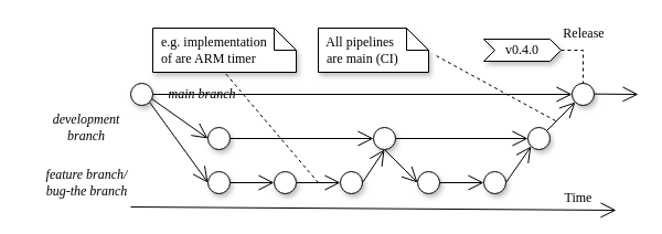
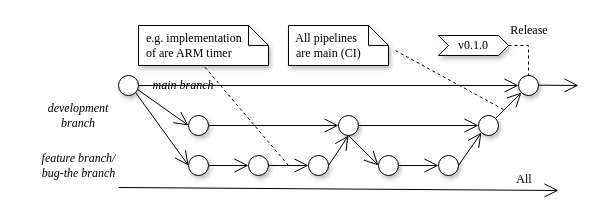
  <mxCell id="0" />
  <mxCell id="1" parent="0" />
  <mxCell id="2" value="" style="endArrow=open;endFill=1;endSize=12;html=1;rounded=0;entryX=0;entryY=0.5;entryDx=0;entryDy=0;exitX=1;exitY=0.5;exitDx=0;exitDy=0;" parent="1" source="24" target="22" edge="1"><mxGeometry width="160" relative="1" as="geometry"><mxPoint x="128" y="65" as="sourcePoint" /><mxPoint x="178" y="65" as="targetPoint" /></mxGeometry></mxCell>
- <mxCell id="3" value="v0.4.0" style="shape=step;perimeter=stepPerimeter;whiteSpace=wrap;html=1;fixedSize=1;size=10;shadow=1;fontFamily=Computer Modern;" parent="1" vertex="1"><mxGeometry x="438" y="35" width="70" height="20" as="geometry" /></mxCell>
+ <mxCell id="3" value="v0.1.0" style="shape=step;perimeter=stepPerimeter;whiteSpace=wrap;html=1;fixedSize=1;size=10;shadow=1;fontFamily=Computer Modern;" parent="1" vertex="1"><mxGeometry x="438" y="35" width="70" height="20" as="geometry" /></mxCell>
  <mxCell id="4" value="" style="ellipse;whiteSpace=wrap;html=1;aspect=fixed;shadow=1;" parent="1" vertex="1"><mxGeometry x="338" y="115" width="20" height="20" as="geometry" /></mxCell>
  <mxCell id="5" value="" style="ellipse;whiteSpace=wrap;html=1;aspect=fixed;shadow=1;" parent="1" vertex="1"><mxGeometry x="248" y="155" width="20" height="20" as="geometry" /></mxCell>
  <mxCell id="6" value="" style="endArrow=open;endFill=1;endSize=12;html=1;rounded=0;entryX=0;entryY=0.5;entryDx=0;entryDy=0;exitX=0.943;exitY=0.693;exitDx=0;exitDy=0;exitPerimeter=0;" parent="1" source="24" target="7" edge="1"><mxGeometry width="160" relative="1" as="geometry"><mxPoint x="128" y="65" as="sourcePoint" /><mxPoint x="178" y="75" as="targetPoint" /></mxGeometry></mxCell>
  <mxCell id="7" value="" style="ellipse;whiteSpace=wrap;html=1;aspect=fixed;shadow=1;" parent="1" vertex="1"><mxGeometry x="188" y="115" width="20" height="20" as="geometry" /></mxCell>
  <mxCell id="8" value="" style="endArrow=open;endFill=1;endSize=12;html=1;rounded=0;entryX=0;entryY=0.5;entryDx=0;entryDy=0;exitX=1;exitY=1;exitDx=0;exitDy=0;" parent="1" source="24" target="9" edge="1"><mxGeometry width="160" relative="1" as="geometry"><mxPoint x="128" y="65" as="sourcePoint" /><mxPoint x="178" y="115" as="targetPoint" /></mxGeometry></mxCell>
  <mxCell id="9" value="" style="ellipse;whiteSpace=wrap;html=1;aspect=fixed;shadow=1;" parent="1" vertex="1"><mxGeometry x="188" y="155" width="20" height="20" as="geometry" /></mxCell>
  <mxCell id="10" value="" style="ellipse;whiteSpace=wrap;html=1;aspect=fixed;shadow=1;" parent="1" vertex="1"><mxGeometry x="308" y="155" width="20" height="20" as="geometry" /></mxCell>
  <mxCell id="11" value="" style="endArrow=open;endFill=1;endSize=12;html=1;rounded=0;entryX=0;entryY=0.5;entryDx=0;entryDy=0;exitX=1;exitY=0.5;exitDx=0;exitDy=0;" parent="1" source="9" target="5" edge="1"><mxGeometry width="160" relative="1" as="geometry"><mxPoint x="138" y="75" as="sourcePoint" /><mxPoint x="188" y="175" as="targetPoint" /></mxGeometry></mxCell>
  <mxCell id="12" value="" style="endArrow=open;endFill=1;endSize=12;html=1;rounded=0;entryX=0;entryY=0.5;entryDx=0;entryDy=0;exitX=1;exitY=0.5;exitDx=0;exitDy=0;" parent="1" source="5" target="10" edge="1"><mxGeometry width="160" relative="1" as="geometry"><mxPoint x="208" y="175" as="sourcePoint" /><mxPoint x="238" y="175" as="targetPoint" /></mxGeometry></mxCell>
  <mxCell id="13" value="" style="endArrow=open;endFill=1;endSize=12;html=1;rounded=0;entryX=0;entryY=0.5;entryDx=0;entryDy=0;exitX=1;exitY=0.5;exitDx=0;exitDy=0;" parent="1" source="7" target="4" edge="1"><mxGeometry width="160" relative="1" as="geometry"><mxPoint x="138" y="75" as="sourcePoint" /><mxPoint x="190" y="119" as="targetPoint" /></mxGeometry></mxCell>
  <mxCell id="14" value="" style="endArrow=open;endFill=1;endSize=12;html=1;rounded=0;entryX=0.5;entryY=1;entryDx=0;entryDy=0;exitX=1;exitY=0.5;exitDx=0;exitDy=0;" parent="1" source="10" target="4" edge="1"><mxGeometry width="160" relative="1" as="geometry"><mxPoint x="268" y="175" as="sourcePoint" /><mxPoint x="308" y="175" as="targetPoint" /></mxGeometry></mxCell>
  <mxCell id="15" value="" style="ellipse;whiteSpace=wrap;html=1;aspect=fixed;shadow=1;" parent="1" vertex="1"><mxGeometry x="438" y="155" width="20" height="20" as="geometry" /></mxCell>
  <mxCell id="16" value="" style="ellipse;whiteSpace=wrap;html=1;aspect=fixed;shadow=1;" parent="1" vertex="1"><mxGeometry x="378" y="155" width="20" height="20" as="geometry" /></mxCell>
  <mxCell id="17" value="" style="endArrow=open;endFill=1;endSize=12;html=1;rounded=0;entryX=0;entryY=0.5;entryDx=0;entryDy=0;exitX=1;exitY=0.5;exitDx=0;exitDy=0;" parent="1" source="16" target="15" edge="1"><mxGeometry width="160" relative="1" as="geometry"><mxPoint x="328" y="75" as="sourcePoint" /><mxPoint x="378" y="175" as="targetPoint" /></mxGeometry></mxCell>
  <mxCell id="18" value="" style="endArrow=open;endFill=1;endSize=12;html=1;rounded=0;entryX=0;entryY=0.5;entryDx=0;entryDy=0;exitX=0.5;exitY=1;exitDx=0;exitDy=0;" parent="1" source="4" target="16" edge="1"><mxGeometry width="160" relative="1" as="geometry"><mxPoint x="338" y="175" as="sourcePoint" /><mxPoint x="358" y="135" as="targetPoint" /></mxGeometry></mxCell>
  <mxCell id="19" value="" style="ellipse;whiteSpace=wrap;html=1;aspect=fixed;shadow=1;" parent="1" vertex="1"><mxGeometry x="478" y="115" width="20" height="20" as="geometry" /></mxCell>
  <mxCell id="20" value="" style="endArrow=open;endFill=1;endSize=12;html=1;rounded=0;entryX=0;entryY=1;entryDx=0;entryDy=0;exitX=1;exitY=0.5;exitDx=0;exitDy=0;" parent="1" source="15" target="19" edge="1"><mxGeometry width="160" relative="1" as="geometry"><mxPoint x="408" y="175" as="sourcePoint" /><mxPoint x="448" y="175" as="targetPoint" /></mxGeometry></mxCell>
  <mxCell id="21" value="" style="endArrow=open;endFill=1;endSize=12;html=1;rounded=0;entryX=0;entryY=0.5;entryDx=0;entryDy=0;exitX=1;exitY=0.5;exitDx=0;exitDy=0;" parent="1" source="4" target="19" edge="1"><mxGeometry width="160" relative="1" as="geometry"><mxPoint x="208" y="125" as="sourcePoint" /><mxPoint x="348" y="125" as="targetPoint" /></mxGeometry></mxCell>
  <mxCell id="22" value="" style="ellipse;whiteSpace=wrap;html=1;aspect=fixed;shadow=1;" parent="1" vertex="1"><mxGeometry x="518" y="75" width="20" height="20" as="geometry" /></mxCell>
  <mxCell id="23" value="" style="endArrow=open;endFill=1;endSize=12;html=1;rounded=0;entryX=0;entryY=1;entryDx=0;entryDy=0;exitX=1;exitY=0;exitDx=0;exitDy=0;" parent="1" source="19" target="22" edge="1"><mxGeometry width="160" relative="1" as="geometry"><mxPoint x="468" y="175" as="sourcePoint" /><mxPoint x="498" y="135" as="targetPoint" /></mxGeometry></mxCell>
  <mxCell id="24" value="" style="ellipse;whiteSpace=wrap;html=1;aspect=fixed;shadow=1;" parent="1" vertex="1"><mxGeometry x="118" y="75" width="20" height="20" as="geometry" /></mxCell>
  <mxCell id="25" value="" style="endArrow=none;dashed=1;html=1;rounded=0;entryX=0.5;entryY=0;entryDx=0;entryDy=0;exitX=1;exitY=0.5;exitDx=0;exitDy=0;" parent="1" source="3" target="22" edge="1"><mxGeometry width="50" height="50" relative="1" as="geometry"><mxPoint x="288" y="25" as="sourcePoint" /><mxPoint x="338" y="-25" as="targetPoint" /><Array as="points"><mxPoint x="528" y="45" /></Array></mxGeometry></mxCell>
  <mxCell id="26" value="Release" style="text;html=1;strokeColor=none;fillColor=none;align=center;verticalAlign=middle;whiteSpace=wrap;rounded=0;fontFamily=Computer Modern;" parent="1" vertex="1"><mxGeometry x="499" y="20" width="60" height="20" as="geometry" /></mxCell>
  <mxCell id="27" value="" style="endArrow=open;endFill=1;endSize=12;html=1;rounded=0;exitX=1;exitY=0.5;exitDx=0;exitDy=0;" parent="1" edge="1"><mxGeometry width="160" relative="1" as="geometry"><mxPoint x="118" y="187" as="sourcePoint" /><mxPoint x="558" y="190" as="targetPoint" /></mxGeometry></mxCell>
- <mxCell id="28" value="Time" style="text;html=1;strokeColor=none;fillColor=none;align=center;verticalAlign=middle;whiteSpace=wrap;rounded=0;fontFamily=Computer Modern;" parent="1" vertex="1"><mxGeometry x="494" y="169" width="60" height="20" as="geometry" /></mxCell>
+ <mxCell id="28" value="All" style="text;html=1;strokeColor=none;fillColor=none;align=center;verticalAlign=middle;whiteSpace=wrap;rounded=0;fontFamily=Computer Modern;" parent="1" vertex="1"><mxGeometry x="494" y="169" width="60" height="20" as="geometry" /></mxCell>
  <mxCell id="29" value="main branch" style="text;html=1;strokeColor=none;fillColor=none;align=center;verticalAlign=middle;whiteSpace=wrap;rounded=0;fontFamily=Computer Modern;fontStyle=2" parent="1" vertex="1"><mxGeometry x="148" y="75" width="70" height="20" as="geometry" /></mxCell>
  <mxCell id="30" value="development&lt;br&gt;branch" style="text;html=1;strokeColor=none;fillColor=none;align=center;verticalAlign=middle;whiteSpace=wrap;rounded=0;fontFamily=Computer Modern;fontStyle=2" parent="1" vertex="1"><mxGeometry x="38" y="105" width="80" height="20" as="geometry" /></mxCell>
  <mxCell id="31" value="feature branch/&lt;br&gt;bug-the branch" style="text;html=1;strokeColor=none;fillColor=none;align=center;verticalAlign=middle;whiteSpace=wrap;rounded=0;fontFamily=Computer Modern;fontStyle=2" parent="1" vertex="1"><mxGeometry x="20.5" y="155" width="115" height="20" as="geometry" /></mxCell>
  <mxCell id="32" value="&amp;nbsp; All pipelines&lt;br&gt;&amp;nbsp; are main (CI)" style="shape=note;size=20;whiteSpace=wrap;html=1;align=left;fontFamily=Computer Modern;shadow=1;" parent="1" vertex="1"><mxGeometry x="288" y="25" width="100" height="40" as="geometry" /></mxCell>
  <mxCell id="33" value="" style="endArrow=none;dashed=1;html=1;rounded=0;entryX=0;entryY=0;entryDx=100;entryDy=30;entryPerimeter=0;" parent="1" edge="1"><mxGeometry width="50" height="50" relative="1" as="geometry"><mxPoint x="503" y="109" as="sourcePoint" /><mxPoint x="393" y="49" as="targetPoint" /></mxGeometry></mxCell>
  <mxCell id="34" value="&amp;nbsp; e.g. implementation&lt;br&gt;&amp;nbsp; of are ARM timer" style="shape=note;size=20;whiteSpace=wrap;html=1;align=left;fontFamily=Computer Modern;shadow=1;" parent="1" vertex="1"><mxGeometry x="138" y="25" width="130" height="40" as="geometry" /></mxCell>
  <mxCell id="35" value="" style="endArrow=none;dashed=1;html=1;rounded=0;entryX=0.5;entryY=1;entryDx=0;entryDy=0;entryPerimeter=0;" parent="1" target="34" edge="1"><mxGeometry width="50" height="50" relative="1" as="geometry"><mxPoint x="288" y="165" as="sourcePoint" /><mxPoint x="328" y="275" as="targetPoint" /></mxGeometry></mxCell>
  <mxCell id="36" value="" style="endArrow=open;endFill=1;endSize=12;html=1;rounded=0;exitX=1;exitY=0.5;exitDx=0;exitDy=0;" parent="1" edge="1"><mxGeometry width="160" relative="1" as="geometry"><mxPoint x="538" y="84.66" as="sourcePoint" /><mxPoint x="578" y="85" as="targetPoint" /></mxGeometry></mxCell>
